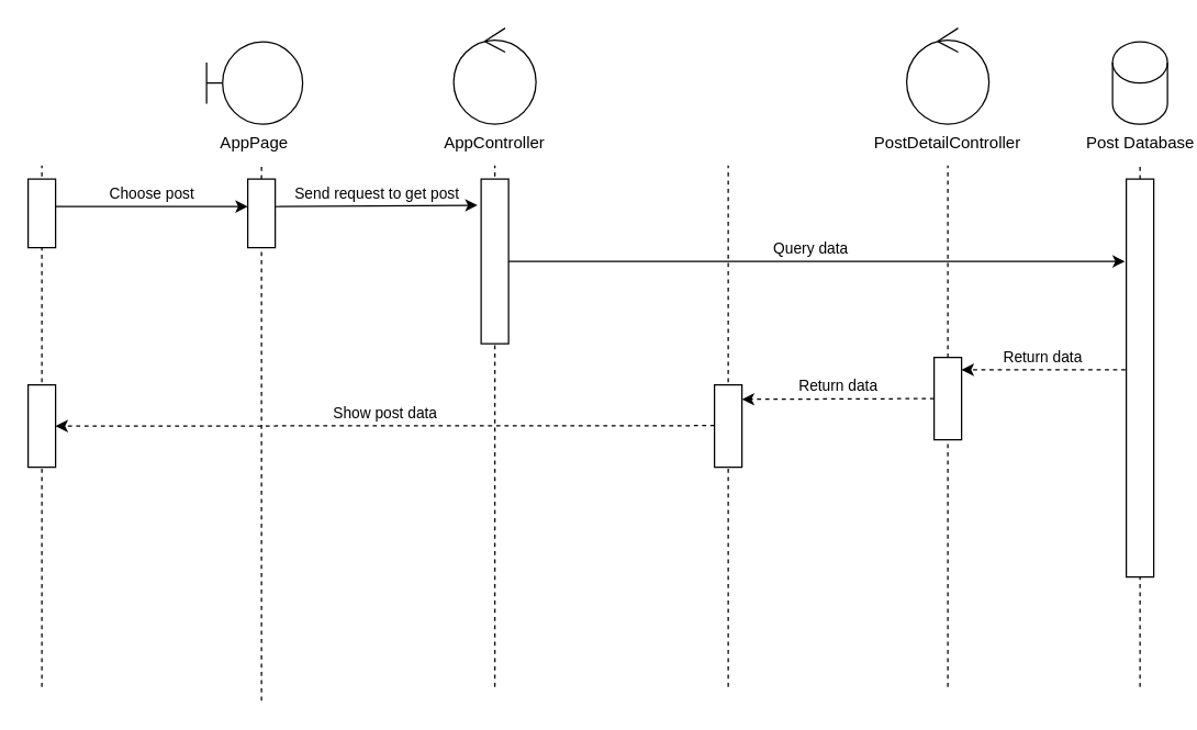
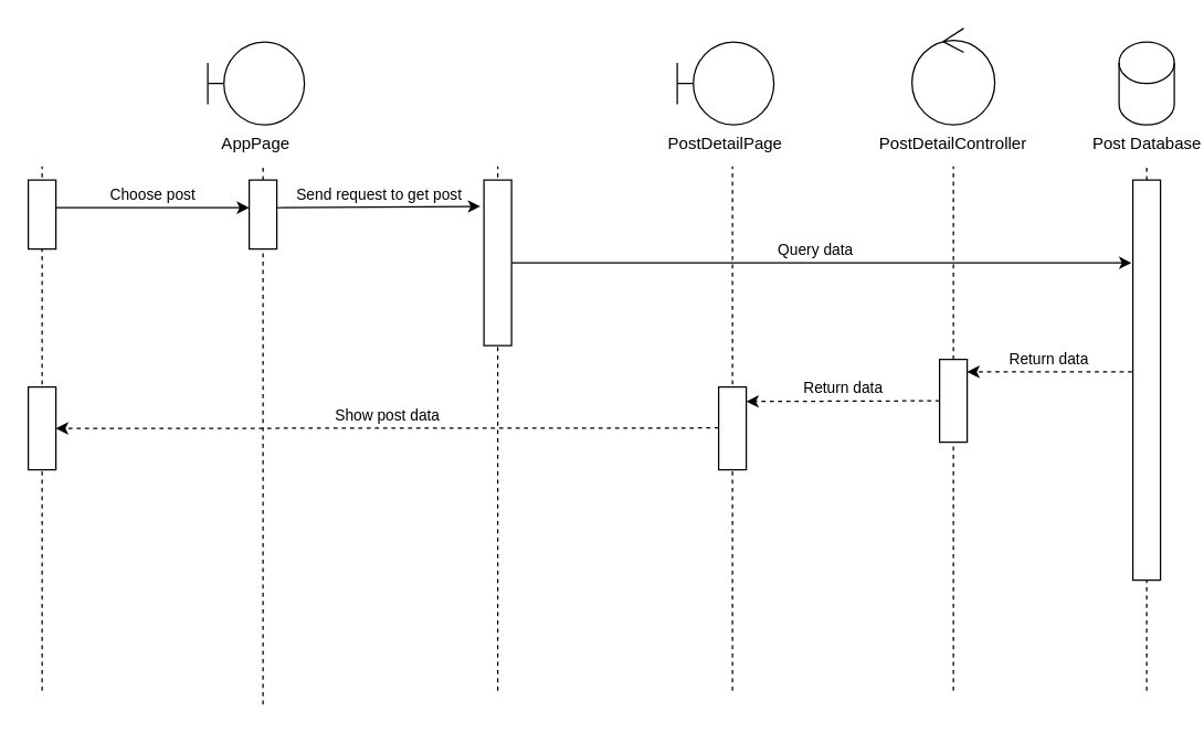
  <mxCell id="0" />
  <mxCell id="1" parent="0" />
  <mxCell id="2" value="AppPage" style="shape=umlBoundary;whiteSpace=wrap;html=1;verticalAlign=top;fontSize=12;labelPosition=center;verticalLabelPosition=bottom;align=center;" vertex="1" parent="1"><mxGeometry x="150" y="30" width="70" height="60" as="geometry" /></mxCell>
- <mxCell id="4" value="AppController" style="ellipse;shape=umlControl;whiteSpace=wrap;html=1;labelPosition=center;verticalLabelPosition=bottom;align=center;verticalAlign=top;" vertex="1" parent="1"><mxGeometry x="330" y="20" width="60" height="70" as="geometry" /></mxCell>
+ <mxCell id="3" value="PostDetailPage" style="shape=umlBoundary;whiteSpace=wrap;html=1;verticalAlign=top;fontSize=12;labelPosition=center;verticalLabelPosition=bottom;align=center;" vertex="1" parent="1"><mxGeometry x="490" y="30" width="70" height="60" as="geometry" /></mxCell>
  <mxCell id="5" value="PostDetailController" style="ellipse;shape=umlControl;whiteSpace=wrap;html=1;labelPosition=center;verticalLabelPosition=bottom;align=center;verticalAlign=top;" vertex="1" parent="1"><mxGeometry x="660" y="20" width="60" height="70" as="geometry" /></mxCell>
  <mxCell id="6" value="Post Database" style="shape=cylinder3;html=1;boundedLbl=1;backgroundOutline=1;size=15;labelPosition=center;verticalLabelPosition=bottom;align=center;verticalAlign=top;" vertex="1" parent="1"><mxGeometry x="810" y="30" width="40" height="60" as="geometry" /></mxCell>
  <mxCell id="7" value="" style="endArrow=none;dashed=1;html=1;rounded=0;" edge="1" parent="1"><mxGeometry width="50" height="50" relative="1" as="geometry"><mxPoint x="30" y="500" as="sourcePoint" /><mxPoint x="30" y="120" as="targetPoint" /></mxGeometry></mxCell>
  <mxCell id="8" value="" style="endArrow=none;dashed=1;html=1;rounded=0;" edge="1" parent="1" source="18"><mxGeometry width="50" height="50" relative="1" as="geometry"><mxPoint x="190" y="950" as="sourcePoint" /><mxPoint x="190" y="120" as="targetPoint" /></mxGeometry></mxCell>
  <mxCell id="9" value="" style="endArrow=none;dashed=1;html=1;rounded=0;" edge="1" parent="1"><mxGeometry width="50" height="50" relative="1" as="geometry"><mxPoint x="360" y="500" as="sourcePoint" /><mxPoint x="360" y="120" as="targetPoint" /></mxGeometry></mxCell>
  <mxCell id="10" value="" style="endArrow=none;dashed=1;html=1;rounded=0;" edge="1" parent="1"><mxGeometry width="50" height="50" relative="1" as="geometry"><mxPoint x="530" y="500" as="sourcePoint" /><mxPoint x="530" y="120" as="targetPoint" /></mxGeometry></mxCell>
  <mxCell id="11" value="" style="endArrow=none;dashed=1;html=1;rounded=0;" edge="1" parent="1"><mxGeometry width="50" height="50" relative="1" as="geometry"><mxPoint x="690" y="500" as="sourcePoint" /><mxPoint x="690" y="120" as="targetPoint" /></mxGeometry></mxCell>
  <mxCell id="12" value="" style="endArrow=none;dashed=1;html=1;rounded=0;" edge="1" parent="1" source="21"><mxGeometry width="50" height="50" relative="1" as="geometry"><mxPoint x="830" y="950" as="sourcePoint" /><mxPoint x="830" y="120" as="targetPoint" /></mxGeometry></mxCell>
  <mxCell id="13" value="Choose post" style="endArrow=classic;html=1;rounded=0;labelPosition=center;verticalLabelPosition=top;align=center;verticalAlign=bottom;exitX=1;exitY=0.5;exitDx=0;exitDy=0;entryX=0;entryY=0.5;entryDx=0;entryDy=0;" edge="1" parent="1"><mxGeometry width="50" height="50" relative="1" as="geometry"><mxPoint x="40" y="150" as="sourcePoint" /><mxPoint x="180" y="150" as="targetPoint" /></mxGeometry></mxCell>
  <mxCell id="14" value="Send request to get post" style="endArrow=classic;html=1;rounded=0;labelPosition=center;verticalLabelPosition=top;align=center;verticalAlign=bottom;entryX=-0.13;entryY=0.159;entryDx=0;entryDy=0;entryPerimeter=0;exitX=0.993;exitY=0.402;exitDx=0;exitDy=0;exitPerimeter=0;" edge="1" parent="1" source="18" target="19"><mxGeometry width="50" height="50" relative="1" as="geometry"><mxPoint x="190" y="170" as="sourcePoint" /><mxPoint x="360" y="150" as="targetPoint" /></mxGeometry></mxCell>
  <mxCell id="15" value="Query data" style="endArrow=classic;html=1;rounded=0;labelPosition=center;verticalLabelPosition=top;align=center;verticalAlign=bottom;" edge="1" parent="1"><mxGeometry width="50" height="50" relative="1" as="geometry"><mxPoint x="360" y="190" as="sourcePoint" /><mxPoint x="819" y="190" as="targetPoint" /></mxGeometry></mxCell>
  <mxCell id="16" value="" style="rounded=0;whiteSpace=wrap;html=1;" vertex="1" parent="1"><mxGeometry x="20" y="130" width="20" height="50" as="geometry" /></mxCell>
  <mxCell id="17" value="" style="endArrow=none;dashed=1;html=1;rounded=0;" edge="1" parent="1" target="18"><mxGeometry width="50" height="50" relative="1" as="geometry"><mxPoint x="190" y="510" as="sourcePoint" /><mxPoint x="190" y="120" as="targetPoint" /></mxGeometry></mxCell>
  <mxCell id="18" value="" style="rounded=0;whiteSpace=wrap;html=1;" vertex="1" parent="1"><mxGeometry x="180" y="130" width="20" height="50" as="geometry" /></mxCell>
  <mxCell id="19" value="" style="rounded=0;whiteSpace=wrap;html=1;" vertex="1" parent="1"><mxGeometry x="350" y="130" width="20" height="120" as="geometry" /></mxCell>
  <mxCell id="20" value="" style="endArrow=none;dashed=1;html=1;rounded=0;" edge="1" parent="1" target="21"><mxGeometry width="50" height="50" relative="1" as="geometry"><mxPoint x="830" y="500" as="sourcePoint" /><mxPoint x="830" y="120" as="targetPoint" /></mxGeometry></mxCell>
  <mxCell id="21" value="" style="rounded=0;whiteSpace=wrap;html=1;" vertex="1" parent="1"><mxGeometry x="820" y="130" width="20" height="290" as="geometry" /></mxCell>
  <mxCell id="22" value="Return data" style="endArrow=classic;html=1;rounded=0;dashed=1;labelPosition=center;verticalLabelPosition=top;align=center;verticalAlign=bottom;exitX=-0.031;exitY=0.479;exitDx=0;exitDy=0;exitPerimeter=0;entryX=1;entryY=0.15;entryDx=0;entryDy=0;entryPerimeter=0;" edge="1" parent="1" source="21" target="23"><mxGeometry width="50" height="50" relative="1" as="geometry"><mxPoint x="820" y="270.2" as="sourcePoint" /><mxPoint x="722.5" y="270" as="targetPoint" /></mxGeometry></mxCell>
  <mxCell id="23" value="" style="rounded=0;whiteSpace=wrap;html=1;" vertex="1" parent="1"><mxGeometry x="680" y="260" width="20" height="60" as="geometry" /></mxCell>
  <mxCell id="24" value="" style="rounded=0;whiteSpace=wrap;html=1;" vertex="1" parent="1"><mxGeometry x="520" y="280" width="20" height="60" as="geometry" /></mxCell>
  <mxCell id="25" value="" style="rounded=0;whiteSpace=wrap;html=1;" vertex="1" parent="1"><mxGeometry x="20" y="280" width="20" height="60" as="geometry" /></mxCell>
  <mxCell id="26" value="Return data" style="endArrow=classic;html=1;rounded=0;dashed=1;labelPosition=center;verticalLabelPosition=top;align=center;verticalAlign=bottom;exitX=0;exitY=0.5;exitDx=0;exitDy=0;entryX=1;entryY=0.15;entryDx=0;entryDy=0;entryPerimeter=0;" edge="1" parent="1" source="23"><mxGeometry width="50" height="50" relative="1" as="geometry"><mxPoint x="660" y="289.5" as="sourcePoint" /><mxPoint x="540" y="290.5" as="targetPoint" /></mxGeometry></mxCell>
  <mxCell id="27" value="Show post data" style="endArrow=classic;html=1;rounded=0;dashed=1;labelPosition=center;verticalLabelPosition=top;align=center;verticalAlign=bottom;exitX=0;exitY=0.5;exitDx=0;exitDy=0;entryX=1;entryY=0.5;entryDx=0;entryDy=0;" edge="1" parent="1" target="25"><mxGeometry width="50" height="50" relative="1" as="geometry"><mxPoint x="520" y="309.69" as="sourcePoint" /><mxPoint x="380" y="310.19" as="targetPoint" /></mxGeometry></mxCell>
